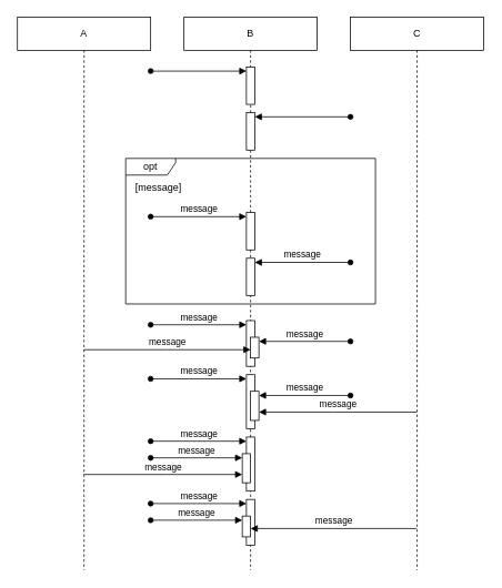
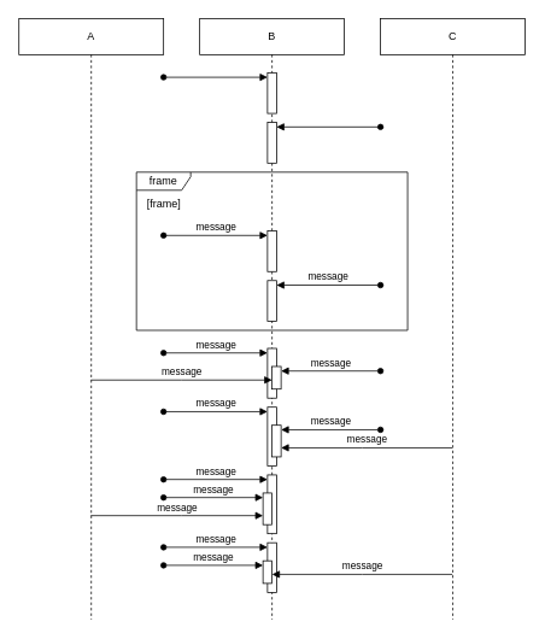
  <mxCell id="0" />
  <mxCell id="1" parent="0" />
  <mxCell id="2" value="A" parent="1" style="shape=umlLifeline;perimeter=lifelinePerimeter;whiteSpace=wrap;html=1;container=1;dropTarget=0;collapsible=0;recursiveResize=0;outlineConnect=0;portConstraint=eastwest;newEdgeStyle={&quot;curved&quot;:0,&quot;rounded&quot;:0};size=40;" vertex="1"><mxGeometry x="20" y="20" width="160" height="665" as="geometry" /></mxCell>
  <mxCell id="3" value="B" parent="1" style="shape=umlLifeline;perimeter=lifelinePerimeter;whiteSpace=wrap;html=1;container=1;dropTarget=0;collapsible=0;recursiveResize=0;outlineConnect=0;portConstraint=eastwest;newEdgeStyle={&quot;curved&quot;:0,&quot;rounded&quot;:0};size=40;" vertex="1"><mxGeometry x="220" y="20" width="160" height="665" as="geometry" /></mxCell>
  <mxCell id="4" value="C" parent="1" style="shape=umlLifeline;perimeter=lifelinePerimeter;whiteSpace=wrap;html=1;container=1;dropTarget=0;collapsible=0;recursiveResize=0;outlineConnect=0;portConstraint=eastwest;newEdgeStyle={&quot;curved&quot;:0,&quot;rounded&quot;:0};size=40;" vertex="1"><mxGeometry x="420" y="20" width="160" height="665" as="geometry" /></mxCell>
  <mxCell id="5" value="" parent="3" style="html=1;points=[[0,0,0,0,5],[0,1,0,0,-5],[1,0,0,0,5],[1,1,0,0,-5]];perimeter=orthogonalPerimeter;outlineConnect=0;targetShapes=umlLifeline;portConstraint=eastwest;newEdgeStyle={&quot;curved&quot;:0,&quot;rounded&quot;:0};" vertex="1"><mxGeometry x="75.0" y="60" width="10" height="45" as="geometry" /></mxCell>
  <mxCell id="6" value="" parent="1" style="html=1;curved=0;rounded=0;startArrow=oval;startFill=1;align=center;verticalAlign=bottom;endArrow=block;dashed=0;entryX=0;entryY=0;entryDx=0;entryDy=5;" edge="1" target="5"><mxGeometry relative="1" as="geometry"><mxPoint as="sourcePoint" x="180" y="85" /><mxPoint as="targetPoint" x="20" y="20" /></mxGeometry></mxCell>
  <mxCell id="7" value="" parent="3" style="html=1;points=[[0,0,0,0,5],[0,1,0,0,-5],[1,0,0,0,5],[1,1,0,0,-5]];perimeter=orthogonalPerimeter;outlineConnect=0;targetShapes=umlLifeline;portConstraint=eastwest;newEdgeStyle={&quot;curved&quot;:0,&quot;rounded&quot;:0};" vertex="1"><mxGeometry x="75.0" y="115" width="10" height="45" as="geometry" /></mxCell>
  <mxCell id="8" value="" parent="1" style="html=1;curved=0;rounded=0;startArrow=oval;startFill=1;align=center;verticalAlign=bottom;endArrow=block;dashed=0;entryX=1;entryY=0;entryDx=0;entryDy=5;" edge="1" target="7"><mxGeometry relative="1" as="geometry"><mxPoint as="sourcePoint" x="420" y="140" /><mxPoint as="targetPoint" x="20" y="20" /></mxGeometry></mxCell>
- <mxCell id="9" value="opt" parent="1" style="shape=umlFrame;whiteSpace=wrap;html=1;pointerEvents=0;width=60;height=20;" vertex="1"><mxGeometry x="150" y="190" width="300.0" height="175" as="geometry" /></mxCell>
- <mxCell id="10" value="[message]" parent="9" style="text;html=1;rounded=0;labelBackgroundColor=default;align=left;verticalAlign=middle;" vertex="1"><mxGeometry x="10" y="25" width="100" height="20" as="geometry" /></mxCell>
+ <mxCell id="9" value="frame" parent="1" style="shape=umlFrame;whiteSpace=wrap;html=1;pointerEvents=0;width=60;height=20;" vertex="1"><mxGeometry x="150" y="190" width="300.0" height="175" as="geometry" /></mxCell>
+ <mxCell id="10" value="[frame]" parent="9" style="text;html=1;rounded=0;labelBackgroundColor=default;align=left;verticalAlign=middle;" vertex="1"><mxGeometry x="10" y="25" width="100" height="20" as="geometry" /></mxCell>
  <mxCell id="11" value="" parent="3" style="html=1;points=[[0,0,0,0,5],[0,1,0,0,-5],[1,0,0,0,5],[1,1,0,0,-5]];perimeter=orthogonalPerimeter;outlineConnect=0;targetShapes=umlLifeline;portConstraint=eastwest;newEdgeStyle={&quot;curved&quot;:0,&quot;rounded&quot;:0};" vertex="1"><mxGeometry x="75.0" y="235" width="10" height="45" as="geometry" /></mxCell>
  <mxCell id="12" value="message" parent="1" style="html=1;curved=0;rounded=0;startArrow=oval;startFill=1;align=center;verticalAlign=bottom;endArrow=block;dashed=0;entryX=0;entryY=0;entryDx=0;entryDy=5;" edge="1" target="11"><mxGeometry relative="1" as="geometry"><mxPoint as="sourcePoint" x="180" y="260" /><mxPoint as="targetPoint" x="20" y="20" /></mxGeometry></mxCell>
  <mxCell id="13" value="" parent="3" style="html=1;points=[[0,0,0,0,5],[0,1,0,0,-5],[1,0,0,0,5],[1,1,0,0,-5]];perimeter=orthogonalPerimeter;outlineConnect=0;targetShapes=umlLifeline;portConstraint=eastwest;newEdgeStyle={&quot;curved&quot;:0,&quot;rounded&quot;:0};" vertex="1"><mxGeometry x="75.0" y="290" width="10" height="45" as="geometry" /></mxCell>
  <mxCell id="14" value="message" parent="1" style="html=1;curved=0;rounded=0;startArrow=oval;startFill=1;align=center;verticalAlign=bottom;endArrow=block;dashed=0;entryX=1;entryY=0;entryDx=0;entryDy=5;" edge="1" target="13"><mxGeometry relative="1" as="geometry"><mxPoint as="sourcePoint" x="420" y="315" /><mxPoint as="targetPoint" x="20" y="20" /></mxGeometry></mxCell>
  <mxCell id="15" value="" parent="3" style="html=1;points=[[0,0,0,0,5],[0,1,0,0,-5],[1,0,0,0,5],[1,1,0,0,-5]];perimeter=orthogonalPerimeter;outlineConnect=0;targetShapes=umlLifeline;portConstraint=eastwest;newEdgeStyle={&quot;curved&quot;:0,&quot;rounded&quot;:0};" vertex="1"><mxGeometry x="75.0" y="365" width="10" height="55" as="geometry" /></mxCell>
  <mxCell id="16" value="message" parent="1" style="html=1;curved=0;rounded=0;startArrow=oval;startFill=1;align=center;verticalAlign=bottom;endArrow=block;dashed=0;entryX=0;entryY=0;entryDx=0;entryDy=5;" edge="1" target="15"><mxGeometry relative="1" as="geometry"><mxPoint as="sourcePoint" x="180" y="390" /><mxPoint as="targetPoint" x="20" y="20" /></mxGeometry></mxCell>
  <mxCell id="17" value="" parent="3" style="html=1;points=[[0,0,0,0,5],[0,1,0,0,-5],[1,0,0,0,5],[1,1,0,0,-5]];perimeter=orthogonalPerimeter;outlineConnect=0;targetShapes=umlLifeline;portConstraint=eastwest;newEdgeStyle={&quot;curved&quot;:0,&quot;rounded&quot;:0};" vertex="1"><mxGeometry x="80.0" y="385" width="10" height="25" as="geometry" /></mxCell>
  <mxCell id="18" value="message" parent="1" style="html=1;curved=0;rounded=0;startArrow=oval;startFill=1;align=center;verticalAlign=bottom;endArrow=block;dashed=0;entryX=1;entryY=0;entryDx=0;entryDy=5;" edge="1" target="17"><mxGeometry relative="1" as="geometry"><mxPoint as="sourcePoint" x="420" y="410" /><mxPoint as="targetPoint" x="20" y="20" /></mxGeometry></mxCell>
  <mxCell id="19" value="message" parent="1" style="html=1;curved=0;rounded=0;align=center;verticalAlign=bottom;endArrow=block;dashed=0;" edge="1" source="2" target="17"><mxGeometry relative="1" as="geometry"><mxPoint as="targetPoint" x="20" y="20" /><mxPoint as="sourcePoint" x="20" y="20" /><Array as="points"><mxPoint x="200" y="420" /></Array></mxGeometry></mxCell>
  <mxCell id="20" value="" parent="3" style="html=1;points=[[0,0,0,0,5],[0,1,0,0,-5],[1,0,0,0,5],[1,1,0,0,-5]];perimeter=orthogonalPerimeter;outlineConnect=0;targetShapes=umlLifeline;portConstraint=eastwest;newEdgeStyle={&quot;curved&quot;:0,&quot;rounded&quot;:0};" vertex="1"><mxGeometry x="75.0" y="430" width="10" height="65" as="geometry" /></mxCell>
  <mxCell id="21" value="message" parent="1" style="html=1;curved=0;rounded=0;startArrow=oval;startFill=1;align=center;verticalAlign=bottom;endArrow=block;dashed=0;entryX=0;entryY=0;entryDx=0;entryDy=5;" edge="1" target="20"><mxGeometry relative="1" as="geometry"><mxPoint as="sourcePoint" x="180" y="455" /><mxPoint as="targetPoint" x="20" y="20" /></mxGeometry></mxCell>
  <mxCell id="22" value="" parent="3" style="html=1;points=[[0,0,0,0,5],[0,1,0,0,-5],[1,0,0,0,5],[1,1,0,0,-5]];perimeter=orthogonalPerimeter;outlineConnect=0;targetShapes=umlLifeline;portConstraint=eastwest;newEdgeStyle={&quot;curved&quot;:0,&quot;rounded&quot;:0};" vertex="1"><mxGeometry x="80.0" y="450" width="10" height="35" as="geometry" /></mxCell>
  <mxCell id="23" value="message" parent="1" style="html=1;curved=0;rounded=0;startArrow=oval;startFill=1;align=center;verticalAlign=bottom;endArrow=block;dashed=0;entryX=1;entryY=0;entryDx=0;entryDy=5;" edge="1" target="22"><mxGeometry relative="1" as="geometry"><mxPoint as="sourcePoint" x="420" y="475" /><mxPoint as="targetPoint" x="20" y="20" /></mxGeometry></mxCell>
  <mxCell id="24" value="message" parent="1" style="html=1;curved=0;rounded=0;align=center;verticalAlign=bottom;endArrow=block;dashed=0;" edge="1" source="4" target="22"><mxGeometry relative="1" as="geometry"><mxPoint as="targetPoint" x="20" y="20" /><mxPoint as="sourcePoint" x="20" y="20" /><Array as="points"><mxPoint x="400" y="495" /></Array></mxGeometry></mxCell>
  <mxCell id="25" value="" parent="3" style="html=1;points=[[0,0,0,0,5],[0,1,0,0,-5],[1,0,0,0,5],[1,1,0,0,-5]];perimeter=orthogonalPerimeter;outlineConnect=0;targetShapes=umlLifeline;portConstraint=eastwest;newEdgeStyle={&quot;curved&quot;:0,&quot;rounded&quot;:0};" vertex="1"><mxGeometry x="75.0" y="505" width="10" height="65" as="geometry" /></mxCell>
  <mxCell id="26" value="message" parent="1" style="html=1;curved=0;rounded=0;startArrow=oval;startFill=1;align=center;verticalAlign=bottom;endArrow=block;dashed=0;entryX=0;entryY=0;entryDx=0;entryDy=5;" edge="1" target="25"><mxGeometry relative="1" as="geometry"><mxPoint as="sourcePoint" x="180" y="530" /><mxPoint as="targetPoint" x="20" y="20" /></mxGeometry></mxCell>
  <mxCell id="27" value="" parent="3" style="html=1;points=[[0,0,0,0,5],[0,1,0,0,-5],[1,0,0,0,5],[1,1,0,0,-5]];perimeter=orthogonalPerimeter;outlineConnect=0;targetShapes=umlLifeline;portConstraint=eastwest;newEdgeStyle={&quot;curved&quot;:0,&quot;rounded&quot;:0};" vertex="1"><mxGeometry x="70.0" y="525" width="10" height="35" as="geometry" /></mxCell>
  <mxCell id="28" value="message" parent="1" style="html=1;curved=0;rounded=0;startArrow=oval;startFill=1;align=center;verticalAlign=bottom;endArrow=block;dashed=0;entryX=0;entryY=0;entryDx=0;entryDy=5;" edge="1" target="27"><mxGeometry relative="1" as="geometry"><mxPoint as="sourcePoint" x="180" y="550" /><mxPoint as="targetPoint" x="20" y="20" /></mxGeometry></mxCell>
  <mxCell id="29" value="message" parent="1" style="html=1;curved=0;rounded=0;align=center;verticalAlign=bottom;endArrow=block;dashed=0;" edge="1" source="2" target="27"><mxGeometry relative="1" as="geometry"><mxPoint as="targetPoint" x="20" y="20" /><mxPoint as="sourcePoint" x="20" y="20" /><Array as="points"><mxPoint x="200" y="570" /></Array></mxGeometry></mxCell>
  <mxCell id="30" value="" parent="3" style="html=1;points=[[0,0,0,0,5],[0,1,0,0,-5],[1,0,0,0,5],[1,1,0,0,-5]];perimeter=orthogonalPerimeter;outlineConnect=0;targetShapes=umlLifeline;portConstraint=eastwest;newEdgeStyle={&quot;curved&quot;:0,&quot;rounded&quot;:0};" vertex="1"><mxGeometry x="75.0" y="580" width="10" height="55" as="geometry" /></mxCell>
  <mxCell id="31" value="message" parent="1" style="html=1;curved=0;rounded=0;startArrow=oval;startFill=1;align=center;verticalAlign=bottom;endArrow=block;dashed=0;entryX=0;entryY=0;entryDx=0;entryDy=5;" edge="1" target="30"><mxGeometry relative="1" as="geometry"><mxPoint as="sourcePoint" x="180" y="605" /><mxPoint as="targetPoint" x="20" y="20" /></mxGeometry></mxCell>
  <mxCell id="32" value="" parent="3" style="html=1;points=[[0,0,0,0,5],[0,1,0,0,-5],[1,0,0,0,5],[1,1,0,0,-5]];perimeter=orthogonalPerimeter;outlineConnect=0;targetShapes=umlLifeline;portConstraint=eastwest;newEdgeStyle={&quot;curved&quot;:0,&quot;rounded&quot;:0};" vertex="1"><mxGeometry x="70.0" y="600" width="10" height="25" as="geometry" /></mxCell>
  <mxCell id="33" value="message" parent="1" style="html=1;curved=0;rounded=0;startArrow=oval;startFill=1;align=center;verticalAlign=bottom;endArrow=block;dashed=0;entryX=0;entryY=0;entryDx=0;entryDy=5;" edge="1" target="32"><mxGeometry relative="1" as="geometry"><mxPoint as="sourcePoint" x="180" y="625" /><mxPoint as="targetPoint" x="20" y="20" /></mxGeometry></mxCell>
  <mxCell id="34" value="message" parent="1" style="html=1;curved=0;rounded=0;align=center;verticalAlign=bottom;endArrow=block;dashed=0;" edge="1" source="4" target="32"><mxGeometry relative="1" as="geometry"><mxPoint as="targetPoint" x="20" y="20" /><mxPoint as="sourcePoint" x="20" y="20" /><Array as="points"><mxPoint x="400" y="635" /></Array></mxGeometry></mxCell>
